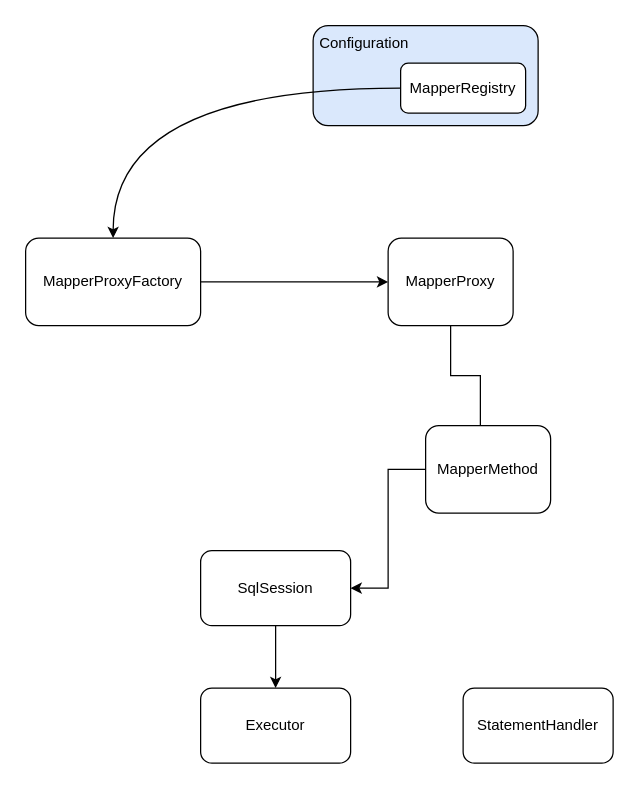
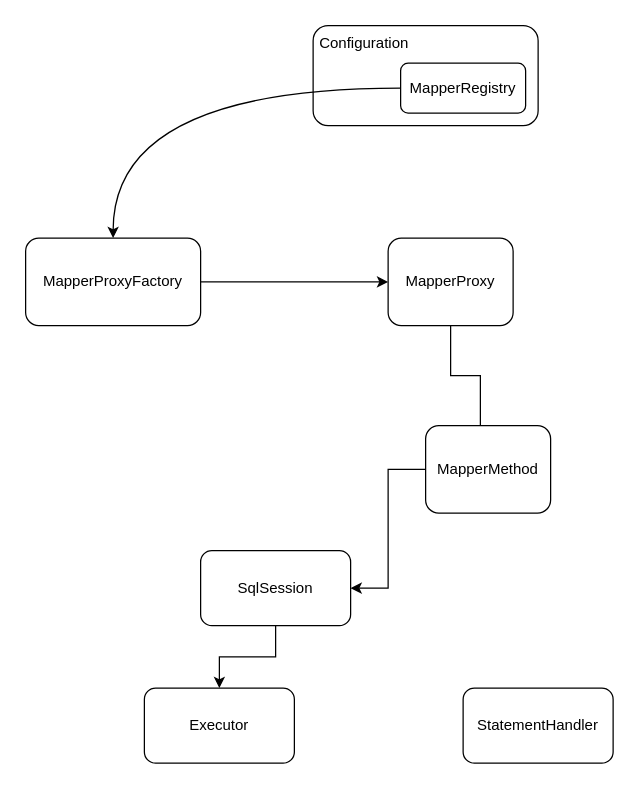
  <mxCell id="0" />
  <mxCell id="1" parent="0" />
  <mxCell id="2" style="edgeStyle=orthogonalEdgeStyle;rounded=0;orthogonalLoop=1;jettySize=auto;html=1;entryX=0;entryY=0.5;entryDx=0;entryDy=0;" edge="1" parent="1" source="3" target="5"><mxGeometry relative="1" as="geometry" /></mxCell>
  <mxCell id="3" value="MapperProxyFactory" style="rounded=1;whiteSpace=wrap;html=1;" vertex="1" parent="1"><mxGeometry x="20" y="190" width="140" height="70" as="geometry" /></mxCell>
  <mxCell id="4" style="edgeStyle=orthogonalEdgeStyle;rounded=0;orthogonalLoop=1;jettySize=auto;html=1;entryX=0.438;entryY=0.003;entryDx=0;entryDy=0;entryPerimeter=0;endArrow=none;" edge="1" parent="1" source="5" target="7"><mxGeometry relative="1" as="geometry" /></mxCell>
  <mxCell id="5" value="MapperProxy" style="rounded=1;whiteSpace=wrap;html=1;" vertex="1" parent="1"><mxGeometry x="310" y="190" width="100" height="70" as="geometry" /></mxCell>
  <mxCell id="6" style="edgeStyle=orthogonalEdgeStyle;rounded=0;orthogonalLoop=1;jettySize=auto;html=1;entryX=1;entryY=0.5;entryDx=0;entryDy=0;" edge="1" parent="1" source="7" target="9"><mxGeometry relative="1" as="geometry" /></mxCell>
  <mxCell id="7" value="MapperMethod" style="rounded=1;whiteSpace=wrap;html=1;" vertex="1" parent="1"><mxGeometry x="340" y="340" width="100" height="70" as="geometry" /></mxCell>
  <mxCell id="8" style="edgeStyle=orthogonalEdgeStyle;rounded=0;orthogonalLoop=1;jettySize=auto;html=1;" edge="1" parent="1" source="9" target="10"><mxGeometry relative="1" as="geometry" /></mxCell>
  <mxCell id="9" value="SqlSession" style="rounded=1;whiteSpace=wrap;html=1;" vertex="1" parent="1"><mxGeometry x="160" y="440" width="120" height="60" as="geometry" /></mxCell>
- <mxCell id="10" value="Executor" style="rounded=1;whiteSpace=wrap;html=1;" vertex="1" parent="1"><mxGeometry x="160" y="550" width="120" height="60" as="geometry" /></mxCell>
+ <mxCell id="10" value="Executor" style="rounded=1;whiteSpace=wrap;html=1;" vertex="1" parent="1"><mxGeometry x="115" y="550" width="120" height="60" as="geometry" /></mxCell>
  <mxCell id="11" value="StatementHandler" style="rounded=1;whiteSpace=wrap;html=1;" vertex="1" parent="1"><mxGeometry x="370" y="550" width="120" height="60" as="geometry" /></mxCell>
- <mxCell id="12" value="&amp;nbsp;Configuration" style="rounded=1;whiteSpace=wrap;html=1;align=left;verticalAlign=top;fillColor=#dae8fc;" vertex="1" parent="1"><mxGeometry x="250" y="20" width="180" height="80" as="geometry" /></mxCell>
+ <mxCell id="12" value="&amp;nbsp;Configuration" style="rounded=1;whiteSpace=wrap;html=1;align=left;verticalAlign=top;" vertex="1" parent="1"><mxGeometry x="250" y="20" width="180" height="80" as="geometry" /></mxCell>
  <mxCell id="13" style="edgeStyle=orthogonalEdgeStyle;rounded=0;orthogonalLoop=1;jettySize=auto;html=1;curved=1;" edge="1" parent="1" source="14" target="3"><mxGeometry relative="1" as="geometry" /></mxCell>
  <mxCell id="14" value="MapperRegistry" style="rounded=1;whiteSpace=wrap;html=1;" vertex="1" parent="1"><mxGeometry x="320" y="50" width="100" height="40" as="geometry" /></mxCell>
